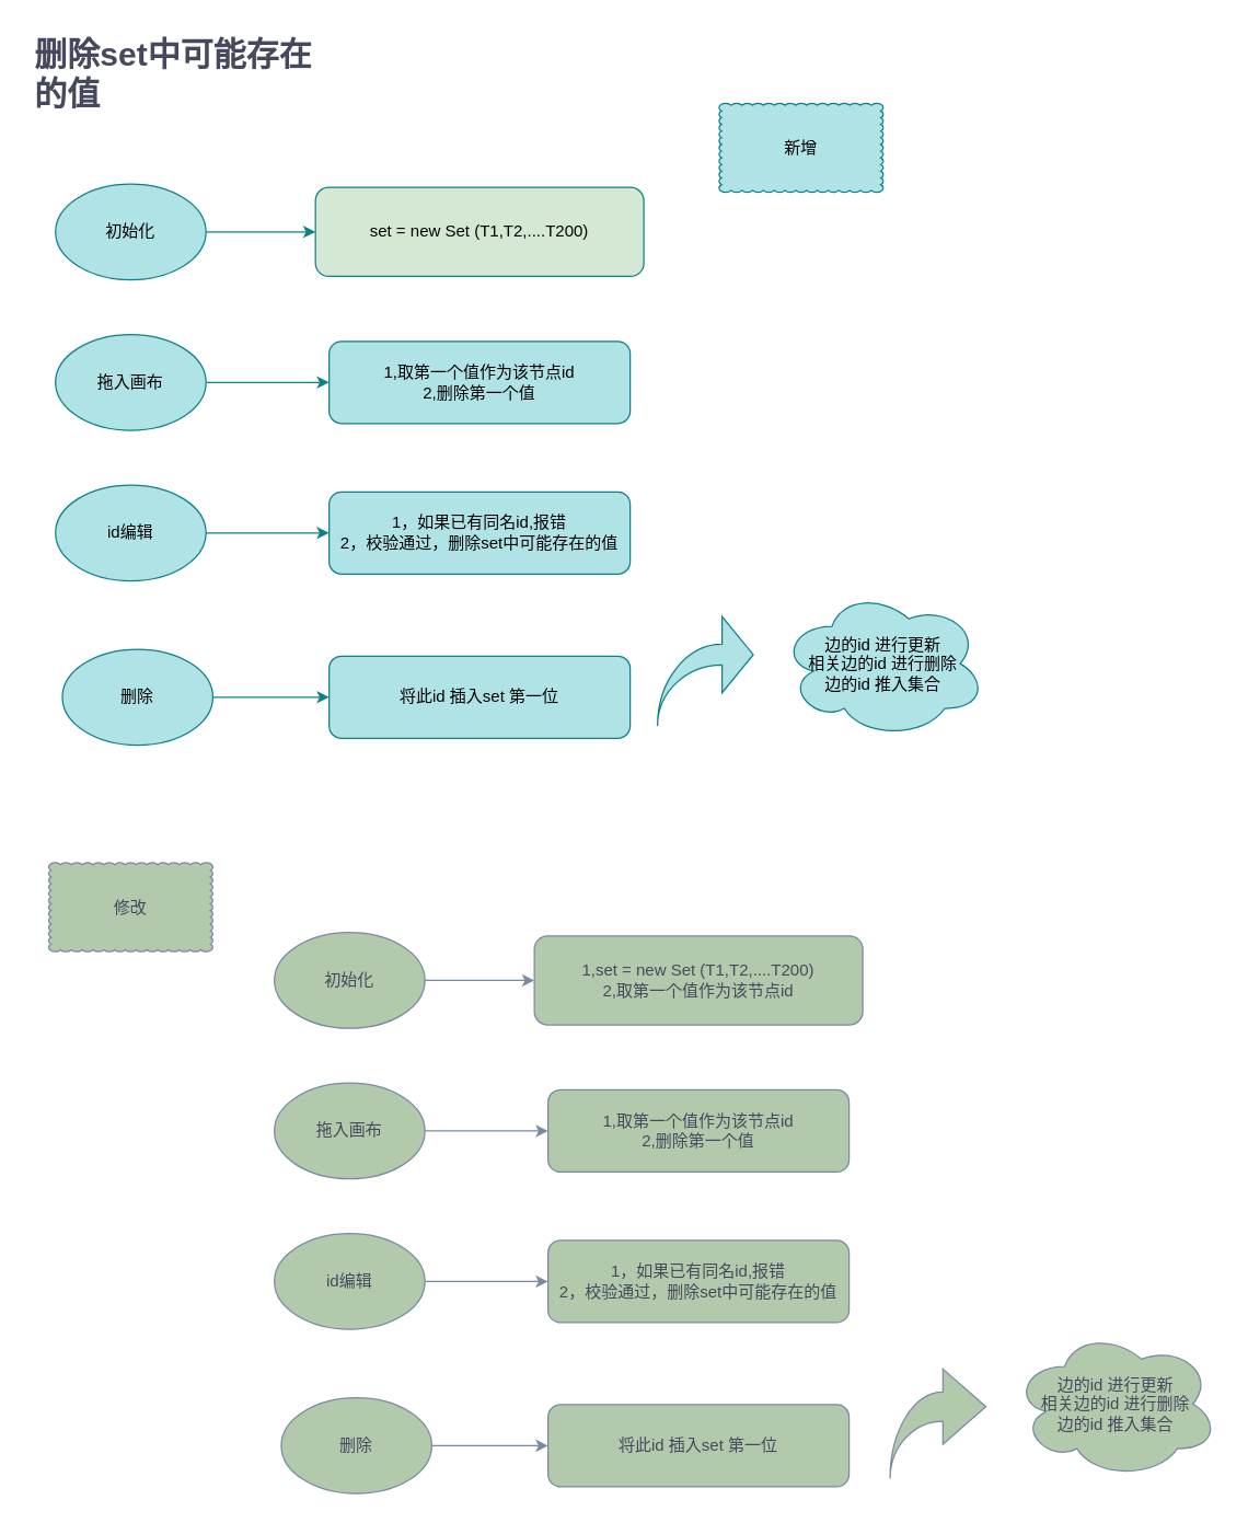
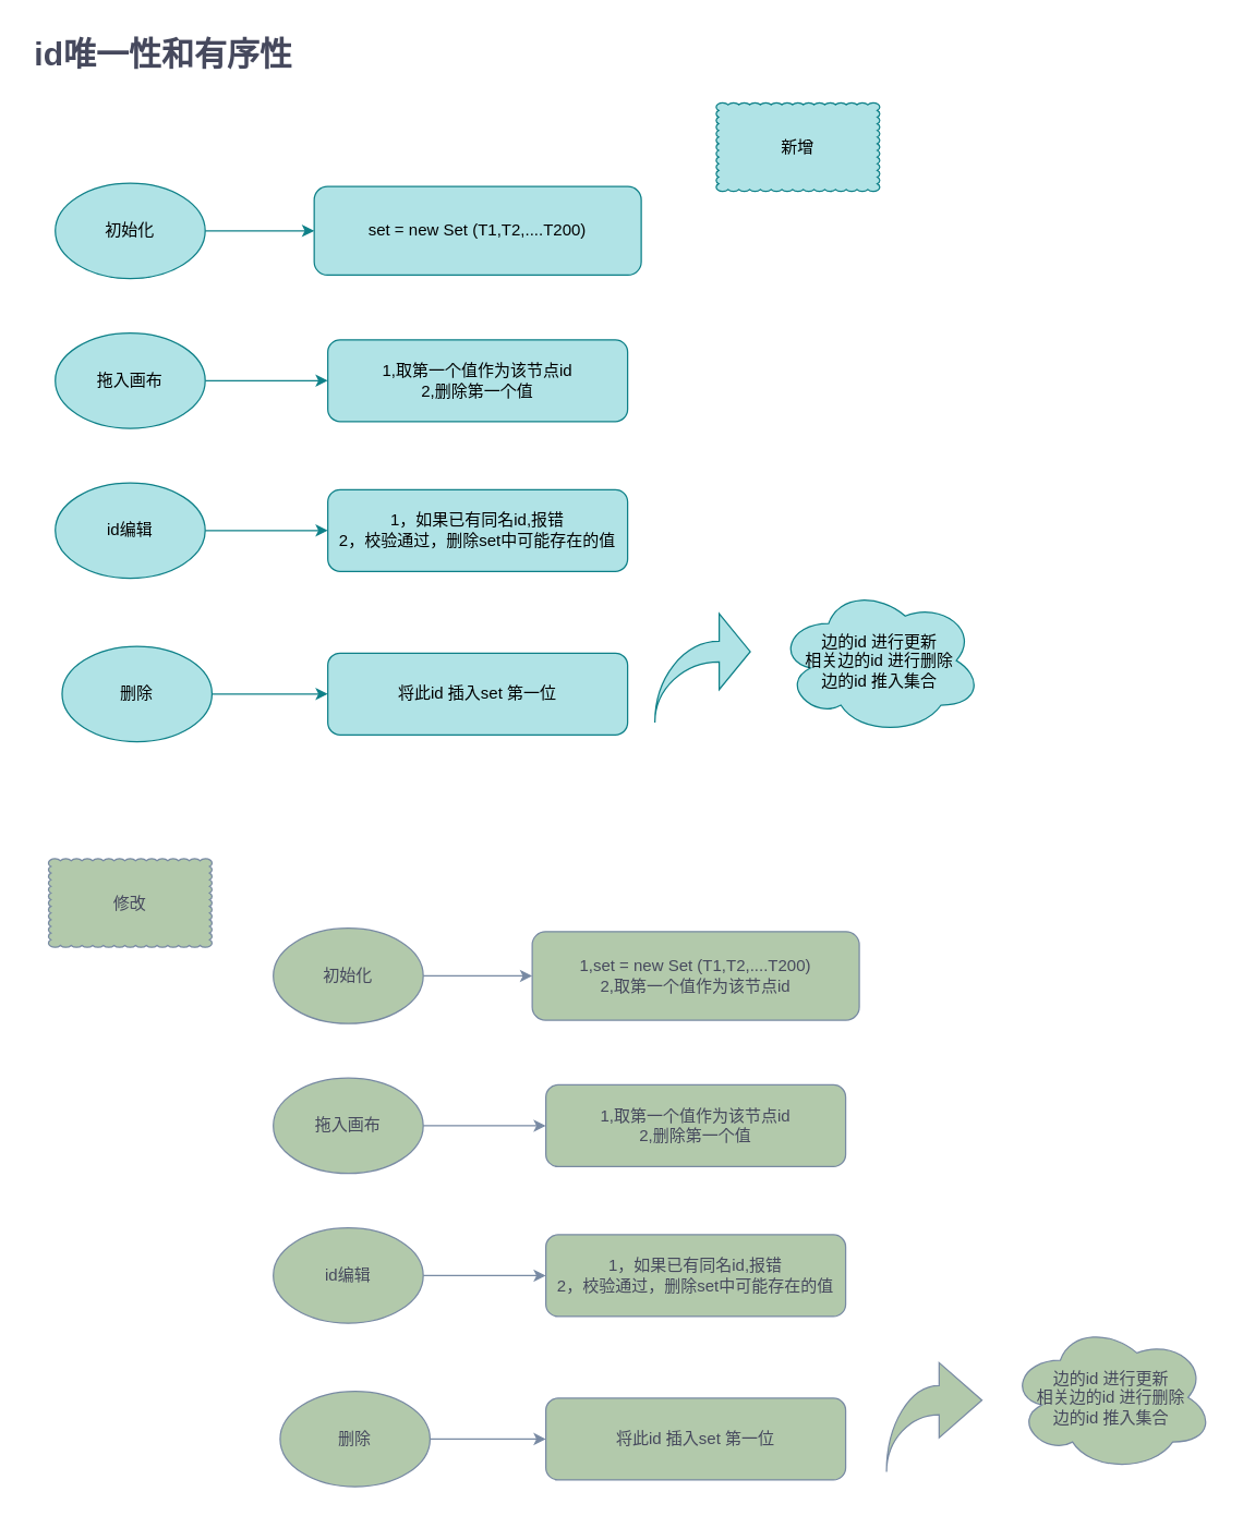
  <mxCell id="0" />
  <mxCell id="1" parent="0" />
- <mxCell id="2" value="&lt;h1&gt;删除set中可能存在的值&lt;/h1&gt;&lt;p&gt;&lt;br&gt;&lt;/p&gt;" style="text;html=1;strokeColor=none;fillColor=none;spacing=5;spacingTop=-20;whiteSpace=wrap;overflow=hidden;rounded=0;fontColor=#46495D;" parent="1" vertex="1"><mxGeometry x="20" y="20" width="220" height="120" as="geometry" /></mxCell>
+ <mxCell id="2" value="&lt;h1&gt;id唯一性和有序性&lt;/h1&gt;&lt;p&gt;&lt;br&gt;&lt;/p&gt;" style="text;html=1;strokeColor=none;fillColor=none;spacing=5;spacingTop=-20;whiteSpace=wrap;overflow=hidden;rounded=0;fontColor=#46495D;" parent="1" vertex="1"><mxGeometry x="20" y="20" width="220" height="120" as="geometry" /></mxCell>
  <mxCell id="3" value="" style="edgeStyle=orthogonalEdgeStyle;rounded=0;orthogonalLoop=1;jettySize=auto;html=1;strokeColor=#0e8088;fontColor=#46495D;fillColor=#b0e3e6;" parent="1" source="4" target="5" edge="1"><mxGeometry relative="1" as="geometry" /></mxCell>
  <mxCell id="4" value="初始化" style="ellipse;whiteSpace=wrap;html=1;fillColor=#b0e3e6;strokeColor=#0e8088;" parent="1" vertex="1"><mxGeometry x="40" y="134" width="110" height="70" as="geometry" /></mxCell>
- <mxCell id="5" value="set = new Set (T1,T2,....T200)" style="rounded=1;whiteSpace=wrap;html=1;fillColor=#d5e8d4;strokeColor=#0e8088;" parent="1" vertex="1"><mxGeometry x="230" y="136.5" width="240" height="65" as="geometry" /></mxCell>
+ <mxCell id="5" value="set = new Set (T1,T2,....T200)" style="rounded=1;whiteSpace=wrap;html=1;fillColor=#b0e3e6;strokeColor=#0e8088;" parent="1" vertex="1"><mxGeometry x="230" y="136.5" width="240" height="65" as="geometry" /></mxCell>
  <mxCell id="6" value="" style="edgeStyle=orthogonalEdgeStyle;rounded=0;orthogonalLoop=1;jettySize=auto;html=1;strokeColor=#0e8088;fontColor=#46495D;fillColor=#b0e3e6;" parent="1" source="7" target="8" edge="1"><mxGeometry relative="1" as="geometry" /></mxCell>
  <mxCell id="7" value="拖入画布" style="ellipse;whiteSpace=wrap;html=1;fillColor=#b0e3e6;strokeColor=#0e8088;" parent="1" vertex="1"><mxGeometry x="40" y="244" width="110" height="70" as="geometry" /></mxCell>
  <mxCell id="8" value="1,取第一个值作为该节点id&lt;br&gt;2,删除第一个值" style="rounded=1;whiteSpace=wrap;html=1;fillColor=#b0e3e6;strokeColor=#0e8088;" parent="1" vertex="1"><mxGeometry x="240" y="249" width="220" height="60" as="geometry" /></mxCell>
  <mxCell id="9" value="" style="edgeStyle=orthogonalEdgeStyle;rounded=0;orthogonalLoop=1;jettySize=auto;html=1;strokeColor=#0e8088;fontColor=#46495D;fillColor=#b0e3e6;" parent="1" source="10" target="11" edge="1"><mxGeometry relative="1" as="geometry" /></mxCell>
  <mxCell id="10" value="id编辑" style="ellipse;whiteSpace=wrap;html=1;fillColor=#b0e3e6;strokeColor=#0e8088;" parent="1" vertex="1"><mxGeometry x="40" y="354" width="110" height="70" as="geometry" /></mxCell>
  <mxCell id="11" value="1，如果已有同名id,报错&lt;br&gt;2，校验通过，删除set中可能存在的值" style="rounded=1;whiteSpace=wrap;html=1;fillColor=#b0e3e6;strokeColor=#0e8088;" parent="1" vertex="1"><mxGeometry x="240" y="359" width="220" height="60" as="geometry" /></mxCell>
  <mxCell id="12" value="" style="edgeStyle=orthogonalEdgeStyle;rounded=0;orthogonalLoop=1;jettySize=auto;html=1;strokeColor=#0e8088;fontColor=#46495D;fillColor=#b0e3e6;" parent="1" source="13" target="14" edge="1"><mxGeometry relative="1" as="geometry" /></mxCell>
  <mxCell id="13" value="删除" style="ellipse;whiteSpace=wrap;html=1;fillColor=#b0e3e6;strokeColor=#0e8088;" parent="1" vertex="1"><mxGeometry x="45" y="474" width="110" height="70" as="geometry" /></mxCell>
  <mxCell id="14" value="将此id 插入set 第一位" style="rounded=1;whiteSpace=wrap;html=1;fillColor=#b0e3e6;strokeColor=#0e8088;" parent="1" vertex="1"><mxGeometry x="240" y="479" width="220" height="60" as="geometry" /></mxCell>
  <mxCell id="15" value="新增" style="whiteSpace=wrap;html=1;shape=mxgraph.basic.cloud_rect;rounded=0;sketch=0;strokeColor=#0e8088;fillColor=#b0e3e6;" parent="1" vertex="1"><mxGeometry x="525" y="75" width="120" height="65" as="geometry" /></mxCell>
  <mxCell id="16" value="修改" style="whiteSpace=wrap;html=1;shape=mxgraph.basic.cloud_rect;rounded=0;sketch=0;fontColor=#46495D;strokeColor=#788AA3;fillColor=#B2C9AB;" parent="1" vertex="1"><mxGeometry x="35" y="630" width="120" height="65" as="geometry" /></mxCell>
  <mxCell id="17" value="" style="edgeStyle=orthogonalEdgeStyle;rounded=0;orthogonalLoop=1;jettySize=auto;html=1;strokeColor=#788AA3;fontColor=#46495D;" parent="1" source="18" target="19" edge="1"><mxGeometry relative="1" as="geometry" /></mxCell>
  <mxCell id="18" value="初始化" style="ellipse;whiteSpace=wrap;html=1;fillColor=#B2C9AB;strokeColor=#788AA3;fontColor=#46495D;" parent="1" vertex="1"><mxGeometry x="200" y="681" width="110" height="70" as="geometry" /></mxCell>
  <mxCell id="19" value="1,set = new Set (T1,T2,....T200)&lt;br&gt;2,取第一个值作为该节点id" style="rounded=1;whiteSpace=wrap;html=1;fillColor=#B2C9AB;strokeColor=#788AA3;fontColor=#46495D;" parent="1" vertex="1"><mxGeometry x="390" y="683.5" width="240" height="65" as="geometry" /></mxCell>
  <mxCell id="20" value="" style="edgeStyle=orthogonalEdgeStyle;rounded=0;orthogonalLoop=1;jettySize=auto;html=1;strokeColor=#788AA3;fontColor=#46495D;" parent="1" source="21" target="22" edge="1"><mxGeometry relative="1" as="geometry" /></mxCell>
  <mxCell id="21" value="拖入画布" style="ellipse;whiteSpace=wrap;html=1;fillColor=#B2C9AB;strokeColor=#788AA3;fontColor=#46495D;" parent="1" vertex="1"><mxGeometry x="200" y="791" width="110" height="70" as="geometry" /></mxCell>
  <mxCell id="22" value="1,取第一个值作为该节点id&lt;br&gt;2,删除第一个值" style="rounded=1;whiteSpace=wrap;html=1;fillColor=#B2C9AB;strokeColor=#788AA3;fontColor=#46495D;" parent="1" vertex="1"><mxGeometry x="400" y="796" width="220" height="60" as="geometry" /></mxCell>
  <mxCell id="23" value="" style="edgeStyle=orthogonalEdgeStyle;rounded=0;orthogonalLoop=1;jettySize=auto;html=1;strokeColor=#788AA3;fontColor=#46495D;" parent="1" source="24" target="25" edge="1"><mxGeometry relative="1" as="geometry" /></mxCell>
  <mxCell id="24" value="id编辑" style="ellipse;whiteSpace=wrap;html=1;fillColor=#B2C9AB;strokeColor=#788AA3;fontColor=#46495D;" parent="1" vertex="1"><mxGeometry x="200" y="901" width="110" height="70" as="geometry" /></mxCell>
  <mxCell id="25" value="1，如果已有同名id,报错&lt;br&gt;2，校验通过，删除set中可能存在的值" style="rounded=1;whiteSpace=wrap;html=1;fillColor=#B2C9AB;strokeColor=#788AA3;fontColor=#46495D;" parent="1" vertex="1"><mxGeometry x="400" y="906" width="220" height="60" as="geometry" /></mxCell>
  <mxCell id="26" value="" style="edgeStyle=orthogonalEdgeStyle;rounded=0;orthogonalLoop=1;jettySize=auto;html=1;strokeColor=#788AA3;fontColor=#46495D;" parent="1" source="27" target="28" edge="1"><mxGeometry relative="1" as="geometry" /></mxCell>
  <mxCell id="27" value="删除" style="ellipse;whiteSpace=wrap;html=1;fillColor=#B2C9AB;strokeColor=#788AA3;fontColor=#46495D;" parent="1" vertex="1"><mxGeometry x="205" y="1021" width="110" height="70" as="geometry" /></mxCell>
  <mxCell id="28" value="将此id 插入set 第一位" style="rounded=1;whiteSpace=wrap;html=1;fillColor=#B2C9AB;strokeColor=#788AA3;fontColor=#46495D;" parent="1" vertex="1"><mxGeometry x="400" y="1026" width="220" height="60" as="geometry" /></mxCell>
  <mxCell id="29" value="" style="html=1;shadow=0;dashed=0;align=center;verticalAlign=middle;shape=mxgraph.arrows2.jumpInArrow;dy=7.57;dx=22.79;arrowHead=55.79;rounded=0;sketch=0;strokeColor=#0e8088;fillColor=#b0e3e6;" parent="1" vertex="1"><mxGeometry x="480" y="450" width="70" height="80" as="geometry" /></mxCell>
  <mxCell id="30" value="" style="html=1;shadow=0;dashed=0;align=center;verticalAlign=middle;shape=mxgraph.arrows2.jumpInArrow;dy=10.7;dx=31.4;arrowHead=55;rounded=0;sketch=0;fontColor=#46495D;strokeColor=#788AA3;fillColor=#B2C9AB;" parent="1" vertex="1"><mxGeometry x="650" y="1000" width="70" height="80" as="geometry" /></mxCell>
  <mxCell id="31" value="边的id 进行更新&lt;br&gt;相关边的id 进行删除&lt;br&gt;边的id 推入集合" style="ellipse;shape=cloud;whiteSpace=wrap;html=1;rounded=0;sketch=0;strokeColor=#0e8088;fillColor=#b0e3e6;" parent="1" vertex="1"><mxGeometry x="570" y="430" width="150" height="109" as="geometry" /></mxCell>
  <mxCell id="32" value="边的id 进行更新&lt;br&gt;相关边的id 进行删除&lt;br&gt;边的id 推入集合" style="ellipse;shape=cloud;whiteSpace=wrap;html=1;rounded=0;sketch=0;fontColor=#46495D;strokeColor=#788AA3;fillColor=#B2C9AB;" parent="1" vertex="1"><mxGeometry x="740" y="971" width="150" height="109" as="geometry" /></mxCell>
